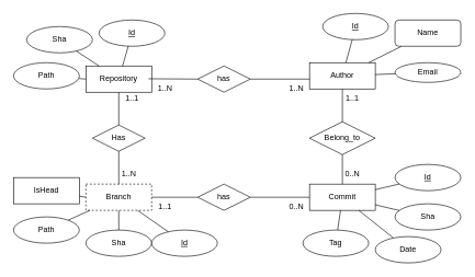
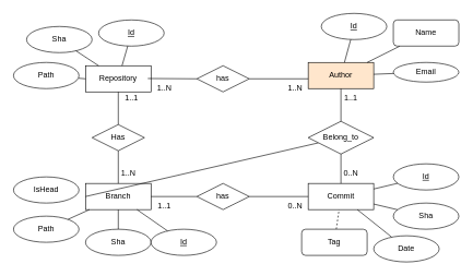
  <mxCell id="0" />
  <mxCell id="1" parent="0" />
  <mxCell id="2" value="Repository" style="whiteSpace=wrap;html=1;align=center;" vertex="1" parent="1"><mxGeometry x="130" y="100" width="100" height="40" as="geometry" /></mxCell>
- <mxCell id="3" value="Author" style="whiteSpace=wrap;html=1;align=center;" vertex="1" parent="1"><mxGeometry x="470" y="95" width="100" height="40" as="geometry" /></mxCell>
+ <mxCell id="3" value="Author" style="whiteSpace=wrap;html=1;align=center;fillColor=#ffe6cc;" vertex="1" parent="1"><mxGeometry x="470" y="95" width="100" height="40" as="geometry" /></mxCell>
  <mxCell id="4" value="has" style="shape=rhombus;perimeter=rhombusPerimeter;whiteSpace=wrap;html=1;align=center;" vertex="1" parent="1"><mxGeometry x="300" y="280" width="80" height="40" as="geometry" /></mxCell>
  <mxCell id="5" value="Commit" style="whiteSpace=wrap;html=1;align=center;" vertex="1" parent="1"><mxGeometry x="470" y="280" width="100" height="40" as="geometry" /></mxCell>
  <mxCell id="6" value="Has" style="shape=rhombus;perimeter=rhombusPerimeter;whiteSpace=wrap;html=1;align=center;" vertex="1" parent="1"><mxGeometry x="140" y="190" width="80" height="40" as="geometry" /></mxCell>
  <mxCell id="7" value="" style="endArrow=none;html=1;rounded=0;" edge="1" parent="1" source="35" target="5"><mxGeometry relative="1" as="geometry"><mxPoint x="595.276" y="352.616" as="sourcePoint" /><mxPoint x="420" y="280" as="targetPoint" /></mxGeometry></mxCell>
- <mxCell id="8" value="" style="endArrow=none;html=1;rounded=0;" edge="1" parent="1" source="36" target="5"><mxGeometry relative="1" as="geometry"><mxPoint x="420" y="370" as="sourcePoint" /><mxPoint x="520" y="320" as="targetPoint" /></mxGeometry></mxCell>
- <mxCell id="9" value="Branch" style="whiteSpace=wrap;html=1;align=center;dashed=1;" vertex="1" parent="1"><mxGeometry x="130" y="280" width="100" height="40" as="geometry" /></mxCell>
+ <mxCell id="8" value="" style="endArrow=none;html=1;rounded=0;dashed=1;" edge="1" parent="1" source="36" target="5"><mxGeometry relative="1" as="geometry"><mxPoint x="420" y="370" as="sourcePoint" /><mxPoint x="520" y="320" as="targetPoint" /></mxGeometry></mxCell>
+ <mxCell id="9" value="Branch" style="whiteSpace=wrap;html=1;align=center;" vertex="1" parent="1"><mxGeometry x="130" y="280" width="100" height="40" as="geometry" /></mxCell>
  <mxCell id="10" value="" style="endArrow=none;html=1;rounded=0;exitX=0.5;exitY=0;exitDx=0;exitDy=0;entryX=0.5;entryY=1;entryDx=0;entryDy=0;" edge="1" parent="1" source="6" target="2"><mxGeometry relative="1" as="geometry"><mxPoint x="330" y="180" as="sourcePoint" /><mxPoint x="490" y="180" as="targetPoint" /></mxGeometry></mxCell>
  <mxCell id="11" value="" style="endArrow=none;html=1;rounded=0;exitX=0.5;exitY=0;exitDx=0;exitDy=0;entryX=0.5;entryY=1;entryDx=0;entryDy=0;" edge="1" parent="1" source="9" target="6"><mxGeometry relative="1" as="geometry"><mxPoint x="190" y="190" as="sourcePoint" /><mxPoint x="270" y="230" as="targetPoint" /></mxGeometry></mxCell>
  <mxCell id="12" value="1..1" style="text;html=1;align=center;verticalAlign=middle;resizable=0;points=[];autosize=1;strokeColor=none;fillColor=none;" vertex="1" parent="1"><mxGeometry x="180" y="135" width="40" height="30" as="geometry" /></mxCell>
  <mxCell id="13" value="1..N" style="text;html=1;align=center;verticalAlign=middle;resizable=0;points=[];autosize=1;strokeColor=none;fillColor=none;" vertex="1" parent="1"><mxGeometry x="170" y="250" width="50" height="30" as="geometry" /></mxCell>
  <mxCell id="14" value="" style="endArrow=none;html=1;rounded=0;" edge="1" parent="1" source="9" target="37"><mxGeometry relative="1" as="geometry"><mxPoint x="330" y="330" as="sourcePoint" /><mxPoint x="80" y="340" as="targetPoint" /></mxGeometry></mxCell>
- <mxCell id="15" value="" style="endArrow=none;html=1;rounded=0;exitX=0;exitY=0.5;exitDx=0;exitDy=0;" edge="1" parent="1" source="9" target="38"><mxGeometry relative="1" as="geometry"><mxPoint x="330" y="210" as="sourcePoint" /><mxPoint x="100" y="300" as="targetPoint" /></mxGeometry></mxCell>
+ <mxCell id="15" value="" style="endArrow=none;html=1;rounded=0;exitX=0;exitY=0.5;exitDx=0;exitDy=0;" edge="1" parent="1" source="9" target="21"><mxGeometry relative="1" as="geometry"><mxPoint x="330" y="210" as="sourcePoint" /><mxPoint x="100" y="300" as="targetPoint" /></mxGeometry></mxCell>
  <mxCell id="16" value="" style="endArrow=none;html=1;rounded=0;exitX=0;exitY=0.5;exitDx=0;exitDy=0;" edge="1" parent="1" source="2" target="39"><mxGeometry relative="1" as="geometry"><mxPoint x="160" y="150" as="sourcePoint" /><mxPoint x="90" y="120" as="targetPoint" /></mxGeometry></mxCell>
  <mxCell id="17" value="" style="endArrow=none;html=1;rounded=0;exitX=1;exitY=0.5;exitDx=0;exitDy=0;entryX=0;entryY=0.5;entryDx=0;entryDy=0;" edge="1" parent="1" source="9" target="4"><mxGeometry relative="1" as="geometry"><mxPoint x="260" y="210" as="sourcePoint" /><mxPoint x="420" y="210" as="targetPoint" /></mxGeometry></mxCell>
  <mxCell id="18" value="" style="endArrow=none;html=1;rounded=0;exitX=1;exitY=0.5;exitDx=0;exitDy=0;entryX=0;entryY=0.5;entryDx=0;entryDy=0;" edge="1" parent="1" source="4" target="5"><mxGeometry relative="1" as="geometry"><mxPoint x="240" y="310" as="sourcePoint" /><mxPoint x="310" y="310" as="targetPoint" /></mxGeometry></mxCell>
  <mxCell id="19" value="1..1" style="text;html=1;align=center;verticalAlign=middle;resizable=0;points=[];autosize=1;strokeColor=none;fillColor=none;" vertex="1" parent="1"><mxGeometry x="230" y="300" width="40" height="30" as="geometry" /></mxCell>
  <mxCell id="20" value="0..N" style="text;html=1;align=center;verticalAlign=middle;resizable=0;points=[];autosize=1;strokeColor=none;fillColor=none;" vertex="1" parent="1"><mxGeometry x="425" y="300" width="50" height="30" as="geometry" /></mxCell>
  <mxCell id="21" value="Belong_to" style="shape=rhombus;perimeter=rhombusPerimeter;whiteSpace=wrap;html=1;align=center;" vertex="1" parent="1"><mxGeometry x="470" y="185" width="100" height="50" as="geometry" /></mxCell>
  <mxCell id="22" value="" style="endArrow=none;html=1;rounded=0;exitX=0.5;exitY=1;exitDx=0;exitDy=0;entryX=0.5;entryY=0;entryDx=0;entryDy=0;" edge="1" parent="1" source="21" target="5"><mxGeometry relative="1" as="geometry"><mxPoint x="695" y="330" as="sourcePoint" /><mxPoint x="525" y="280" as="targetPoint" /></mxGeometry></mxCell>
  <mxCell id="23" value="0..N" style="text;html=1;align=center;verticalAlign=middle;resizable=0;points=[];autosize=1;strokeColor=none;fillColor=none;" vertex="1" parent="1"><mxGeometry x="510" y="250" width="50" height="30" as="geometry" /></mxCell>
  <mxCell id="24" value="" style="endArrow=none;html=1;rounded=0;exitX=0.5;exitY=0;exitDx=0;exitDy=0;entryX=0.5;entryY=1;entryDx=0;entryDy=0;" edge="1" parent="1" source="21" target="3"><mxGeometry relative="1" as="geometry"><mxPoint x="530" y="245" as="sourcePoint" /><mxPoint x="530" y="290" as="targetPoint" /></mxGeometry></mxCell>
  <mxCell id="25" value="1..1" style="text;html=1;align=center;verticalAlign=middle;resizable=0;points=[];autosize=1;strokeColor=none;fillColor=none;" vertex="1" parent="1"><mxGeometry x="515" y="135" width="40" height="30" as="geometry" /></mxCell>
  <mxCell id="26" value="" style="endArrow=none;html=1;rounded=0;" edge="1" parent="1" source="34" target="3"><mxGeometry relative="1" as="geometry"><mxPoint x="634.645" y="150.858" as="sourcePoint" /><mxPoint x="420" y="210" as="targetPoint" /></mxGeometry></mxCell>
  <mxCell id="27" value="" style="endArrow=none;html=1;rounded=0;" edge="1" parent="1" source="3" target="33"><mxGeometry relative="1" as="geometry"><mxPoint x="664.645" y="210.858" as="sourcePoint" /><mxPoint x="550" y="10" as="targetPoint" /></mxGeometry></mxCell>
  <mxCell id="28" value="has" style="shape=rhombus;perimeter=rhombusPerimeter;whiteSpace=wrap;html=1;align=center;" vertex="1" parent="1"><mxGeometry x="300" y="100" width="80" height="40" as="geometry" /></mxCell>
  <mxCell id="29" value="" style="endArrow=none;html=1;rounded=0;exitX=0.003;exitY=-0.015;exitDx=0;exitDy=0;entryX=0;entryY=0.5;entryDx=0;entryDy=0;exitPerimeter=0;" edge="1" parent="1" target="28" source="31"><mxGeometry relative="1" as="geometry"><mxPoint x="230" y="120" as="sourcePoint" /><mxPoint x="420" y="30" as="targetPoint" /></mxGeometry></mxCell>
  <mxCell id="30" value="" style="endArrow=none;html=1;rounded=0;exitX=1;exitY=0.5;exitDx=0;exitDy=0;entryX=0;entryY=0.5;entryDx=0;entryDy=0;" edge="1" parent="1" source="28"><mxGeometry relative="1" as="geometry"><mxPoint x="240" y="130" as="sourcePoint" /><mxPoint x="470" y="120" as="targetPoint" /></mxGeometry></mxCell>
  <mxCell id="31" value="1..N" style="text;html=1;align=center;verticalAlign=middle;resizable=0;points=[];autosize=1;strokeColor=none;fillColor=none;" vertex="1" parent="1"><mxGeometry x="225" y="120" width="50" height="30" as="geometry" /></mxCell>
  <mxCell id="32" value="1..N" style="text;html=1;align=center;verticalAlign=middle;resizable=0;points=[];autosize=1;strokeColor=none;fillColor=none;" vertex="1" parent="1"><mxGeometry x="425" y="120" width="50" height="30" as="geometry" /></mxCell>
  <mxCell id="33" value="Name" style="whiteSpace=wrap;html=1;align=center;strokeColor=default;rounded=1;" vertex="1" parent="1"><mxGeometry x="600" y="30" width="100" height="40" as="geometry" /></mxCell>
  <mxCell id="34" value="Email" style="ellipse;whiteSpace=wrap;html=1;align=center;strokeColor=default;" vertex="1" parent="1"><mxGeometry x="600" y="95" width="100" height="30" as="geometry" /></mxCell>
  <mxCell id="35" value="Date" style="ellipse;whiteSpace=wrap;html=1;align=center;strokeColor=default;" vertex="1" parent="1"><mxGeometry x="570" y="360" width="100" height="40" as="geometry" /></mxCell>
- <mxCell id="36" value="Tag" style="ellipse;whiteSpace=wrap;html=1;align=center;strokeColor=default;" vertex="1" parent="1"><mxGeometry x="460" y="350" width="100" height="40" as="geometry" /></mxCell>
+ <mxCell id="36" value="Tag" style="whiteSpace=wrap;html=1;align=center;strokeColor=default;rounded=1;" vertex="1" parent="1"><mxGeometry x="460" y="350" width="100" height="40" as="geometry" /></mxCell>
  <mxCell id="37" value="Path" style="ellipse;whiteSpace=wrap;html=1;align=center;strokeColor=default;" vertex="1" parent="1"><mxGeometry x="20" y="330" width="100" height="40" as="geometry" /></mxCell>
- <mxCell id="38" value="IsHead" style="whiteSpace=wrap;html=1;align=center;strokeColor=default;rounded=0;" vertex="1" parent="1"><mxGeometry x="20" y="270" width="100" height="40" as="geometry" /></mxCell>
+ <mxCell id="38" value="IsHead" style="ellipse;whiteSpace=wrap;html=1;align=center;strokeColor=default;" vertex="1" parent="1"><mxGeometry x="20" y="270" width="100" height="40" as="geometry" /></mxCell>
  <mxCell id="39" value="Path" style="ellipse;whiteSpace=wrap;html=1;align=center;strokeColor=default;" vertex="1" parent="1"><mxGeometry x="20" y="95" width="100" height="40" as="geometry" /></mxCell>
  <mxCell id="40" value="Sha" style="ellipse;whiteSpace=wrap;html=1;align=center;strokeColor=default;" vertex="1" parent="1"><mxGeometry x="600" y="310" width="100" height="40" as="geometry" /></mxCell>
  <mxCell id="41" value="" style="endArrow=none;html=1;rounded=0;" edge="1" parent="1" source="40" target="5"><mxGeometry relative="1" as="geometry"><mxPoint x="599.693" y="371.724" as="sourcePoint" /><mxPoint x="552.5" y="330" as="targetPoint" /></mxGeometry></mxCell>
  <mxCell id="42" value="Sha" style="ellipse;whiteSpace=wrap;html=1;align=center;strokeColor=default;" vertex="1" parent="1"><mxGeometry x="130" y="350" width="100" height="40" as="geometry" /></mxCell>
  <mxCell id="43" value="" style="endArrow=none;html=1;rounded=0;" edge="1" parent="1" source="42" target="9"><mxGeometry relative="1" as="geometry"><mxPoint x="169.693" y="451.724" as="sourcePoint" /><mxPoint x="140" y="380" as="targetPoint" /></mxGeometry></mxCell>
  <mxCell id="44" value="Sha" style="ellipse;whiteSpace=wrap;html=1;align=center;strokeColor=default;" vertex="1" parent="1"><mxGeometry x="40" y="40" width="100" height="40" as="geometry" /></mxCell>
  <mxCell id="45" value="" style="endArrow=none;html=1;rounded=0;" edge="1" parent="1" source="44" target="2"><mxGeometry relative="1" as="geometry"><mxPoint x="-10.307" y="131.724" as="sourcePoint" /><mxPoint x="-40" y="60" as="targetPoint" /></mxGeometry></mxCell>
  <mxCell id="46" value="Id" style="ellipse;whiteSpace=wrap;html=1;align=center;fontStyle=4;strokeColor=default;" vertex="1" parent="1"><mxGeometry x="150" y="30" width="100" height="40" as="geometry" /></mxCell>
  <mxCell id="47" value="" style="endArrow=none;html=1;rounded=0;" edge="1" parent="1" source="46" target="2"><mxGeometry relative="1" as="geometry"><mxPoint x="125.725" y="87.15" as="sourcePoint" /><mxPoint x="160" y="110" as="targetPoint" /></mxGeometry></mxCell>
  <mxCell id="48" value="Id" style="ellipse;whiteSpace=wrap;html=1;align=center;fontStyle=4;strokeColor=default;" vertex="1" parent="1"><mxGeometry x="230" y="350" width="100" height="40" as="geometry" /></mxCell>
  <mxCell id="49" value="" style="endArrow=none;html=1;rounded=0;" edge="1" parent="1" source="48" target="9"><mxGeometry relative="1" as="geometry"><mxPoint x="205.725" y="407.15" as="sourcePoint" /><mxPoint x="265.714" y="420" as="targetPoint" /></mxGeometry></mxCell>
  <mxCell id="50" value="Id" style="ellipse;whiteSpace=wrap;html=1;align=center;fontStyle=4;strokeColor=default;" vertex="1" parent="1"><mxGeometry x="490" y="20" width="100" height="40" as="geometry" /></mxCell>
  <mxCell id="51" value="" style="endArrow=none;html=1;rounded=0;" edge="1" parent="1" source="50" target="3"><mxGeometry relative="1" as="geometry"><mxPoint x="615.725" y="47.15" as="sourcePoint" /><mxPoint x="675.714" y="60" as="targetPoint" /></mxGeometry></mxCell>
  <mxCell id="52" value="Id" style="ellipse;whiteSpace=wrap;html=1;align=center;fontStyle=4;strokeColor=default;" vertex="1" parent="1"><mxGeometry x="600" y="250" width="100" height="40" as="geometry" /></mxCell>
  <mxCell id="53" value="" style="endArrow=none;html=1;rounded=0;" edge="1" parent="1" source="52" target="5"><mxGeometry relative="1" as="geometry"><mxPoint x="575.725" y="277.15" as="sourcePoint" /><mxPoint x="635.714" y="290" as="targetPoint" /></mxGeometry></mxCell>
